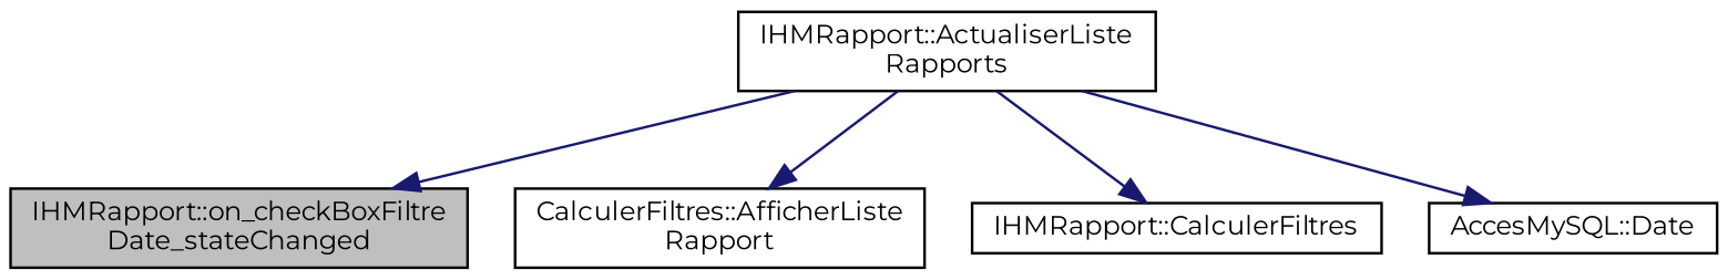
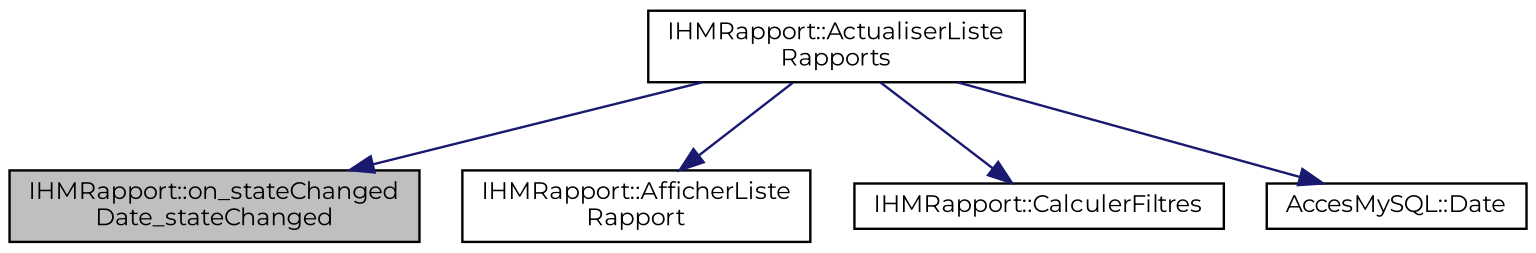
  digraph {
    fontname=Montserrat
    rankdir=TB
    node [color=black fillcolor=white fontname=Montserrat fontsize=10 shape=record style=filled]
    edge [color=midnightblue fontname=Montserrat fontsize=10 labelfontname=Helvetica labelfontsize=10 style=solid]
-   n1 [fillcolor=grey75 fontcolor=black height=0.2 label="IHMRapport::on_checkBoxFiltre\lDate_stateChanged" width=0.4]
+   n1 [fillcolor=grey75 fontcolor=black height=0.2 label="IHMRapport::on_stateChanged\lDate_stateChanged" width=0.4]
    n2 [height=0.2 label="IHMRapport::ActualiserListe\lRapports" width=0.4]
-   n3 [height=0.2 label="CalculerFiltres::AfficherListe\lRapport" width=0.4]
+   n3 [height=0.2 label="IHMRapport::AfficherListe\lRapport" width=0.4]
    n4 [height=0.2 label="IHMRapport::CalculerFiltres" width=0.4]
    n5 [height=0.2 label="AccesMySQL::Date" width=0.4]
    n2 -> n1
    n2 -> n3
    n2 -> n4
    n2 -> n5
  }
